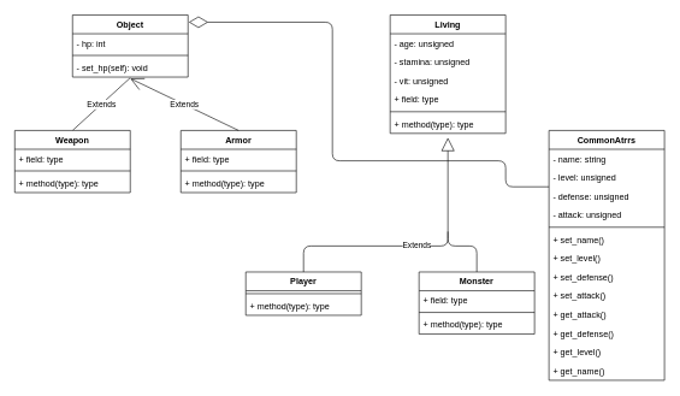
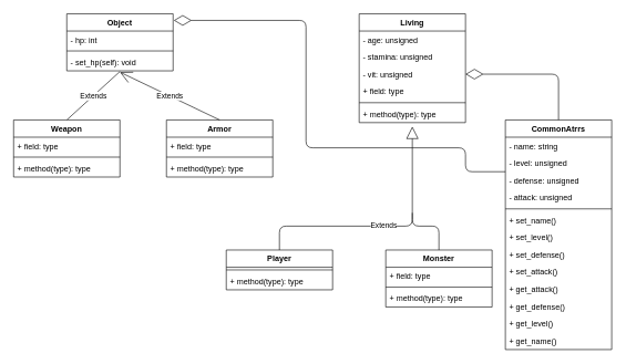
  <mxCell id="0" />
  <mxCell id="1" parent="0" />
  <mxCell id="2" value="Object&#10;" style="swimlane;fontStyle=1;align=center;verticalAlign=top;childLayout=stackLayout;horizontal=1;startSize=26;horizontalStack=0;resizeParent=1;resizeParentMax=0;resizeLast=0;collapsible=1;marginBottom=0;" parent="1" vertex="1"><mxGeometry x="100" width="160" height="86" as="geometry" y="20" /></mxCell>
  <mxCell id="3" value="- hp: int" style="text;strokeColor=none;fillColor=none;align=left;verticalAlign=top;spacingLeft=4;spacingRight=4;overflow=hidden;rotatable=0;points=[[0,0.5],[1,0.5]];portConstraint=eastwest;" parent="2" vertex="1"><mxGeometry y="26" width="160" height="26" as="geometry" /></mxCell>
  <mxCell id="4" value="" style="line;strokeWidth=1;fillColor=none;align=left;verticalAlign=middle;spacingTop=-1;spacingLeft=3;spacingRight=3;rotatable=0;labelPosition=right;points=[];portConstraint=eastwest;" parent="2" vertex="1"><mxGeometry y="52" width="160" height="8" as="geometry" /></mxCell>
  <mxCell id="5" value="- set_hp(self): void" style="text;strokeColor=none;fillColor=none;align=left;verticalAlign=top;spacingLeft=4;spacingRight=4;overflow=hidden;rotatable=0;points=[[0,0.5],[1,0.5]];portConstraint=eastwest;" parent="2" vertex="1"><mxGeometry y="60" width="160" height="26" as="geometry" /></mxCell>
  <mxCell id="6" value="Player" style="swimlane;fontStyle=1;align=center;verticalAlign=top;childLayout=stackLayout;horizontal=1;startSize=26;horizontalStack=0;resizeParent=1;resizeParentMax=0;resizeLast=0;collapsible=1;marginBottom=0;" vertex="1" parent="1"><mxGeometry x="340" y="376" width="160" height="60" as="geometry" /></mxCell>
  <mxCell id="7" value="" style="line;strokeWidth=1;fillColor=none;align=left;verticalAlign=middle;spacingTop=-1;spacingLeft=3;spacingRight=3;rotatable=0;labelPosition=right;points=[];portConstraint=eastwest;" vertex="1" parent="6"><mxGeometry y="26" width="160" height="8" as="geometry" /></mxCell>
  <mxCell id="8" value="+ method(type): type" style="text;strokeColor=none;fillColor=none;align=left;verticalAlign=top;spacingLeft=4;spacingRight=4;overflow=hidden;rotatable=0;points=[[0,0.5],[1,0.5]];portConstraint=eastwest;" vertex="1" parent="6"><mxGeometry y="34" width="160" height="26" as="geometry" /></mxCell>
  <mxCell id="9" value="Extends" style="endArrow=none;endSize=16;endFill=0;html=1;entryX=0.5;entryY=1.038;entryDx=0;entryDy=0;entryPerimeter=0;exitX=0.5;exitY=0;exitDx=0;exitDy=0;" edge="1" parent="1" source="39" target="5"><mxGeometry width="160" relative="1" as="geometry"><mxPoint x="40" y="140" as="sourcePoint" /><mxPoint x="200" y="140" as="targetPoint" /></mxGeometry></mxCell>
  <mxCell id="10" value="Extends" style="endArrow=block;endSize=16;endFill=0;html=1;exitX=0.5;exitY=0;exitDx=0;exitDy=0;edgeStyle=orthogonalEdgeStyle;entryX=0.5;entryY=1.231;entryDx=0;entryDy=0;entryPerimeter=0;" edge="1" parent="1" source="6" target="17"><mxGeometry width="160" relative="1" as="geometry"><mxPoint x="270" y="326" as="sourcePoint" /><mxPoint x="620" y="220" as="targetPoint" /><Array as="points"><mxPoint x="420" y="340" /><mxPoint x="620" y="340" /></Array></mxGeometry></mxCell>
  <mxCell id="11" value="Living" style="swimlane;fontStyle=1;align=center;verticalAlign=top;childLayout=stackLayout;horizontal=1;startSize=26;horizontalStack=0;resizeParent=1;resizeParentMax=0;resizeLast=0;collapsible=1;marginBottom=0;" vertex="1" parent="1"><mxGeometry x="540" width="160" height="164" as="geometry" y="20" /></mxCell>
  <mxCell id="12" value="- age: unsigned" style="text;strokeColor=none;fillColor=none;align=left;verticalAlign=top;spacingLeft=4;spacingRight=4;overflow=hidden;rotatable=0;points=[[0,0.5],[1,0.5]];portConstraint=eastwest;" parent="11" vertex="1"><mxGeometry y="26" width="160" height="26" as="geometry" /></mxCell>
  <mxCell id="13" value="- stamina: unsigned" style="text;strokeColor=none;fillColor=none;align=left;verticalAlign=top;spacingLeft=4;spacingRight=4;overflow=hidden;rotatable=0;points=[[0,0.5],[1,0.5]];portConstraint=eastwest;" parent="11" vertex="1"><mxGeometry y="52" width="160" height="26" as="geometry" /></mxCell>
  <mxCell id="14" value="- vit: unsigned" style="text;strokeColor=none;fillColor=none;align=left;verticalAlign=top;spacingLeft=4;spacingRight=4;overflow=hidden;rotatable=0;points=[[0,0.5],[1,0.5]];portConstraint=eastwest;" parent="11" vertex="1"><mxGeometry y="78" width="160" height="26" as="geometry" /></mxCell>
  <mxCell id="15" value="+ field: type" style="text;strokeColor=none;fillColor=none;align=left;verticalAlign=top;spacingLeft=4;spacingRight=4;overflow=hidden;rotatable=0;points=[[0,0.5],[1,0.5]];portConstraint=eastwest;" vertex="1" parent="11"><mxGeometry y="104" width="160" height="26" as="geometry" /></mxCell>
  <mxCell id="16" value="" style="line;strokeWidth=1;fillColor=none;align=left;verticalAlign=middle;spacingTop=-1;spacingLeft=3;spacingRight=3;rotatable=0;labelPosition=right;points=[];portConstraint=eastwest;" vertex="1" parent="11"><mxGeometry y="130" width="160" height="8" as="geometry" /></mxCell>
  <mxCell id="17" value="+ method(type): type" style="text;strokeColor=none;fillColor=none;align=left;verticalAlign=top;spacingLeft=4;spacingRight=4;overflow=hidden;rotatable=0;points=[[0,0.5],[1,0.5]];portConstraint=eastwest;" vertex="1" parent="11"><mxGeometry y="138" width="160" height="26" as="geometry" /></mxCell>
  <mxCell id="18" value="CommonAtrrs&#10;" style="swimlane;fontStyle=1;align=center;verticalAlign=top;childLayout=stackLayout;horizontal=1;startSize=26;horizontalStack=0;resizeParent=1;resizeParentMax=0;resizeLast=0;collapsible=1;marginBottom=0;" vertex="1" parent="1"><mxGeometry x="760" y="180" width="160" height="346" as="geometry" /></mxCell>
  <mxCell id="19" value="- name: string" style="text;strokeColor=none;fillColor=none;align=left;verticalAlign=top;spacingLeft=4;spacingRight=4;overflow=hidden;rotatable=0;points=[[0,0.5],[1,0.5]];portConstraint=eastwest;" parent="18" vertex="1"><mxGeometry y="26" width="160" height="26" as="geometry" /></mxCell>
  <mxCell id="20" value="- level: unsigned" style="text;strokeColor=none;fillColor=none;align=left;verticalAlign=top;spacingLeft=4;spacingRight=4;overflow=hidden;rotatable=0;points=[[0,0.5],[1,0.5]];portConstraint=eastwest;" parent="18" vertex="1"><mxGeometry y="52" width="160" height="26" as="geometry" /></mxCell>
  <mxCell id="21" value="- defense: unsigned" style="text;strokeColor=none;fillColor=none;align=left;verticalAlign=top;spacingLeft=4;spacingRight=4;overflow=hidden;rotatable=0;points=[[0,0.5],[1,0.5]];portConstraint=eastwest;" parent="18" vertex="1"><mxGeometry y="78" width="160" height="26" as="geometry" /></mxCell>
  <mxCell id="22" value="- attack: unsigned" style="text;strokeColor=none;fillColor=none;align=left;verticalAlign=top;spacingLeft=4;spacingRight=4;overflow=hidden;rotatable=0;points=[[0,0.5],[1,0.5]];portConstraint=eastwest;" parent="18" vertex="1"><mxGeometry y="104" width="160" height="26" as="geometry" /></mxCell>
  <mxCell id="23" value="" style="line;strokeWidth=1;fillColor=none;align=left;verticalAlign=middle;spacingTop=-1;spacingLeft=3;spacingRight=3;rotatable=0;labelPosition=right;points=[];portConstraint=eastwest;" vertex="1" parent="18"><mxGeometry y="130" width="160" height="8" as="geometry" /></mxCell>
  <mxCell id="24" value="+ set_name()" style="text;strokeColor=none;fillColor=none;align=left;verticalAlign=top;spacingLeft=4;spacingRight=4;overflow=hidden;rotatable=0;points=[[0,0.5],[1,0.5]];portConstraint=eastwest;" vertex="1" parent="18"><mxGeometry y="138" width="160" height="26" as="geometry" /></mxCell>
  <mxCell id="25" value="+ set_level()" style="text;strokeColor=none;fillColor=none;align=left;verticalAlign=top;spacingLeft=4;spacingRight=4;overflow=hidden;rotatable=0;points=[[0,0.5],[1,0.5]];portConstraint=eastwest;" vertex="1" parent="18"><mxGeometry y="164" width="160" height="26" as="geometry" /></mxCell>
  <mxCell id="26" value="+ set_defense()" style="text;strokeColor=none;fillColor=none;align=left;verticalAlign=top;spacingLeft=4;spacingRight=4;overflow=hidden;rotatable=0;points=[[0,0.5],[1,0.5]];portConstraint=eastwest;" vertex="1" parent="18"><mxGeometry y="190" width="160" height="26" as="geometry" /></mxCell>
  <mxCell id="27" value="+ set_attack()" style="text;strokeColor=none;fillColor=none;align=left;verticalAlign=top;spacingLeft=4;spacingRight=4;overflow=hidden;rotatable=0;points=[[0,0.5],[1,0.5]];portConstraint=eastwest;" vertex="1" parent="18"><mxGeometry y="216" width="160" height="26" as="geometry" /></mxCell>
  <mxCell id="28" value="+ get_attack()" style="text;strokeColor=none;fillColor=none;align=left;verticalAlign=top;spacingLeft=4;spacingRight=4;overflow=hidden;rotatable=0;points=[[0,0.5],[1,0.5]];portConstraint=eastwest;" vertex="1" parent="18"><mxGeometry y="242" width="160" height="26" as="geometry" /></mxCell>
  <mxCell id="29" value="+ get_defense()" style="text;strokeColor=none;fillColor=none;align=left;verticalAlign=top;spacingLeft=4;spacingRight=4;overflow=hidden;rotatable=0;points=[[0,0.5],[1,0.5]];portConstraint=eastwest;" vertex="1" parent="18"><mxGeometry y="268" width="160" height="26" as="geometry" /></mxCell>
  <mxCell id="30" value="+ get_level()" style="text;strokeColor=none;fillColor=none;align=left;verticalAlign=top;spacingLeft=4;spacingRight=4;overflow=hidden;rotatable=0;points=[[0,0.5],[1,0.5]];portConstraint=eastwest;" vertex="1" parent="18"><mxGeometry y="294" width="160" height="26" as="geometry" /></mxCell>
  <mxCell id="31" value="+ get_name()" style="text;strokeColor=none;fillColor=none;align=left;verticalAlign=top;spacingLeft=4;spacingRight=4;overflow=hidden;rotatable=0;points=[[0,0.5],[1,0.5]];portConstraint=eastwest;" vertex="1" parent="18"><mxGeometry y="320" width="160" height="26" as="geometry" /></mxCell>
+ <mxCell id="32" value="" style="endArrow=diamondThin;endFill=0;endSize=24;html=1;exitX=0.5;exitY=0;exitDx=0;exitDy=0;entryX=1;entryY=0.5;entryDx=0;entryDy=0;edgeStyle=orthogonalEdgeStyle;" edge="1" parent="1" source="18" target="14"><mxGeometry width="160" relative="1" as="geometry"><mxPoint x="860" y="140" as="sourcePoint" /><mxPoint x="800" y="140" as="targetPoint" /><Array as="points"><mxPoint x="840" y="111" /></Array></mxGeometry></mxCell>
  <mxCell id="33" value="" style="endArrow=diamondThin;endFill=0;endSize=24;html=1;edgeStyle=orthogonalEdgeStyle;exitX=0;exitY=1;exitDx=0;exitDy=0;exitPerimeter=0;" edge="1" parent="1" source="20"><mxGeometry width="160" relative="1" as="geometry"><mxPoint x="440" y="222" as="sourcePoint" /><mxPoint x="261" y="30" as="targetPoint" /><Array as="points"><mxPoint x="700" y="222" /><mxPoint x="460" y="222" /><mxPoint x="460" y="30" /></Array></mxGeometry></mxCell>
  <mxCell id="34" value="Monster" style="swimlane;fontStyle=1;align=center;verticalAlign=top;childLayout=stackLayout;horizontal=1;startSize=26;horizontalStack=0;resizeParent=1;resizeParentMax=0;resizeLast=0;collapsible=1;marginBottom=0;" vertex="1" parent="1"><mxGeometry x="580" y="376" width="160" height="86" as="geometry" /></mxCell>
  <mxCell id="35" value="+ field: type" style="text;strokeColor=none;fillColor=none;align=left;verticalAlign=top;spacingLeft=4;spacingRight=4;overflow=hidden;rotatable=0;points=[[0,0.5],[1,0.5]];portConstraint=eastwest;" vertex="1" parent="34"><mxGeometry y="26" width="160" height="26" as="geometry" /></mxCell>
  <mxCell id="36" value="" style="line;strokeWidth=1;fillColor=none;align=left;verticalAlign=middle;spacingTop=-1;spacingLeft=3;spacingRight=3;rotatable=0;labelPosition=right;points=[];portConstraint=eastwest;" vertex="1" parent="34"><mxGeometry y="52" width="160" height="8" as="geometry" /></mxCell>
  <mxCell id="37" value="+ method(type): type" style="text;strokeColor=none;fillColor=none;align=left;verticalAlign=top;spacingLeft=4;spacingRight=4;overflow=hidden;rotatable=0;points=[[0,0.5],[1,0.5]];portConstraint=eastwest;" vertex="1" parent="34"><mxGeometry y="60" width="160" height="26" as="geometry" /></mxCell>
  <mxCell id="38" value="" style="endArrow=none;html=1;exitX=0.5;exitY=0;exitDx=0;exitDy=0;edgeStyle=orthogonalEdgeStyle;" edge="1" parent="1" source="34"><mxGeometry width="50" height="50" relative="1" as="geometry"><mxPoint x="580" y="356" as="sourcePoint" /><mxPoint x="620" y="320" as="targetPoint" /><Array as="points"><mxPoint x="660" y="340" /><mxPoint x="620" y="340" /></Array></mxGeometry></mxCell>
  <mxCell id="39" value="Weapon&#10;" style="swimlane;fontStyle=1;align=center;verticalAlign=top;childLayout=stackLayout;horizontal=1;startSize=26;horizontalStack=0;resizeParent=1;resizeParentMax=0;resizeLast=0;collapsible=1;marginBottom=0;" vertex="1" parent="1"><mxGeometry x="20" y="180" width="160" height="86" as="geometry" /></mxCell>
  <mxCell id="40" value="+ field: type" style="text;strokeColor=none;fillColor=none;align=left;verticalAlign=top;spacingLeft=4;spacingRight=4;overflow=hidden;rotatable=0;points=[[0,0.5],[1,0.5]];portConstraint=eastwest;" vertex="1" parent="39"><mxGeometry y="26" width="160" height="26" as="geometry" /></mxCell>
  <mxCell id="41" value="" style="line;strokeWidth=1;fillColor=none;align=left;verticalAlign=middle;spacingTop=-1;spacingLeft=3;spacingRight=3;rotatable=0;labelPosition=right;points=[];portConstraint=eastwest;" vertex="1" parent="39"><mxGeometry y="52" width="160" height="8" as="geometry" /></mxCell>
  <mxCell id="42" value="+ method(type): type" style="text;strokeColor=none;fillColor=none;align=left;verticalAlign=top;spacingLeft=4;spacingRight=4;overflow=hidden;rotatable=0;points=[[0,0.5],[1,0.5]];portConstraint=eastwest;" vertex="1" parent="39"><mxGeometry y="60" width="160" height="26" as="geometry" /></mxCell>
  <mxCell id="43" value="Armor" style="swimlane;fontStyle=1;align=center;verticalAlign=top;childLayout=stackLayout;horizontal=1;startSize=26;horizontalStack=0;resizeParent=1;resizeParentMax=0;resizeLast=0;collapsible=1;marginBottom=0;" vertex="1" parent="1"><mxGeometry x="250" y="180" width="160" height="86" as="geometry" /></mxCell>
  <mxCell id="44" value="+ field: type" style="text;strokeColor=none;fillColor=none;align=left;verticalAlign=top;spacingLeft=4;spacingRight=4;overflow=hidden;rotatable=0;points=[[0,0.5],[1,0.5]];portConstraint=eastwest;" vertex="1" parent="43"><mxGeometry y="26" width="160" height="26" as="geometry" /></mxCell>
  <mxCell id="45" value="" style="line;strokeWidth=1;fillColor=none;align=left;verticalAlign=middle;spacingTop=-1;spacingLeft=3;spacingRight=3;rotatable=0;labelPosition=right;points=[];portConstraint=eastwest;" vertex="1" parent="43"><mxGeometry y="52" width="160" height="8" as="geometry" /></mxCell>
  <mxCell id="46" value="+ method(type): type" style="text;strokeColor=none;fillColor=none;align=left;verticalAlign=top;spacingLeft=4;spacingRight=4;overflow=hidden;rotatable=0;points=[[0,0.5],[1,0.5]];portConstraint=eastwest;" vertex="1" parent="43"><mxGeometry y="60" width="160" height="26" as="geometry" /></mxCell>
  <mxCell id="47" value="Extends" style="endArrow=open;endSize=16;endFill=0;html=1;exitX=0.5;exitY=0;exitDx=0;exitDy=0;entryX=0.5;entryY=1.077;entryDx=0;entryDy=0;entryPerimeter=0;" edge="1" parent="1" source="43" target="5"><mxGeometry width="160" relative="1" as="geometry"><mxPoint x="280" y="120" as="sourcePoint" /><mxPoint x="440" y="120" as="targetPoint" /></mxGeometry></mxCell>
